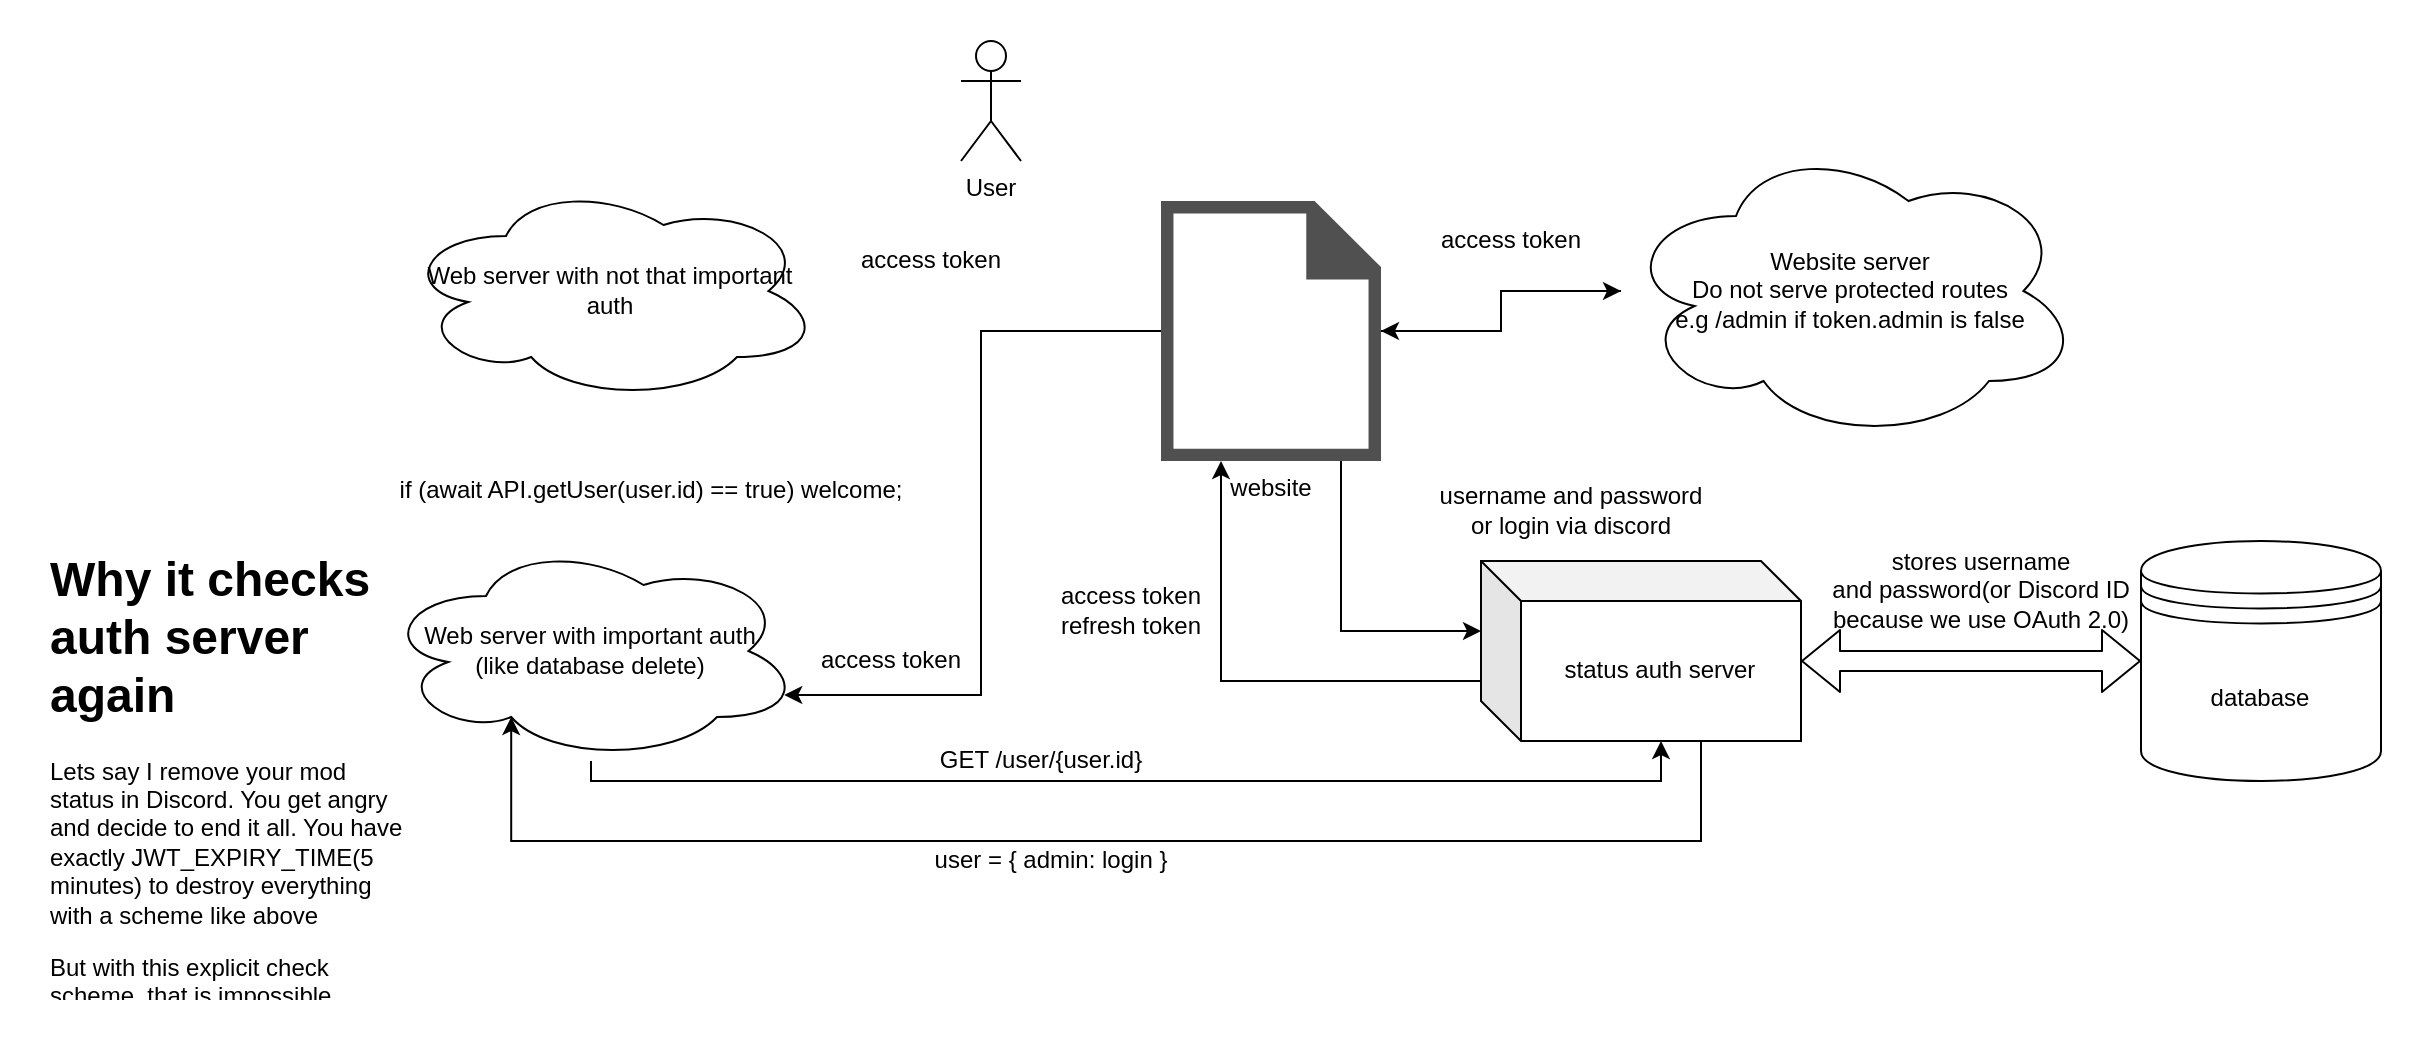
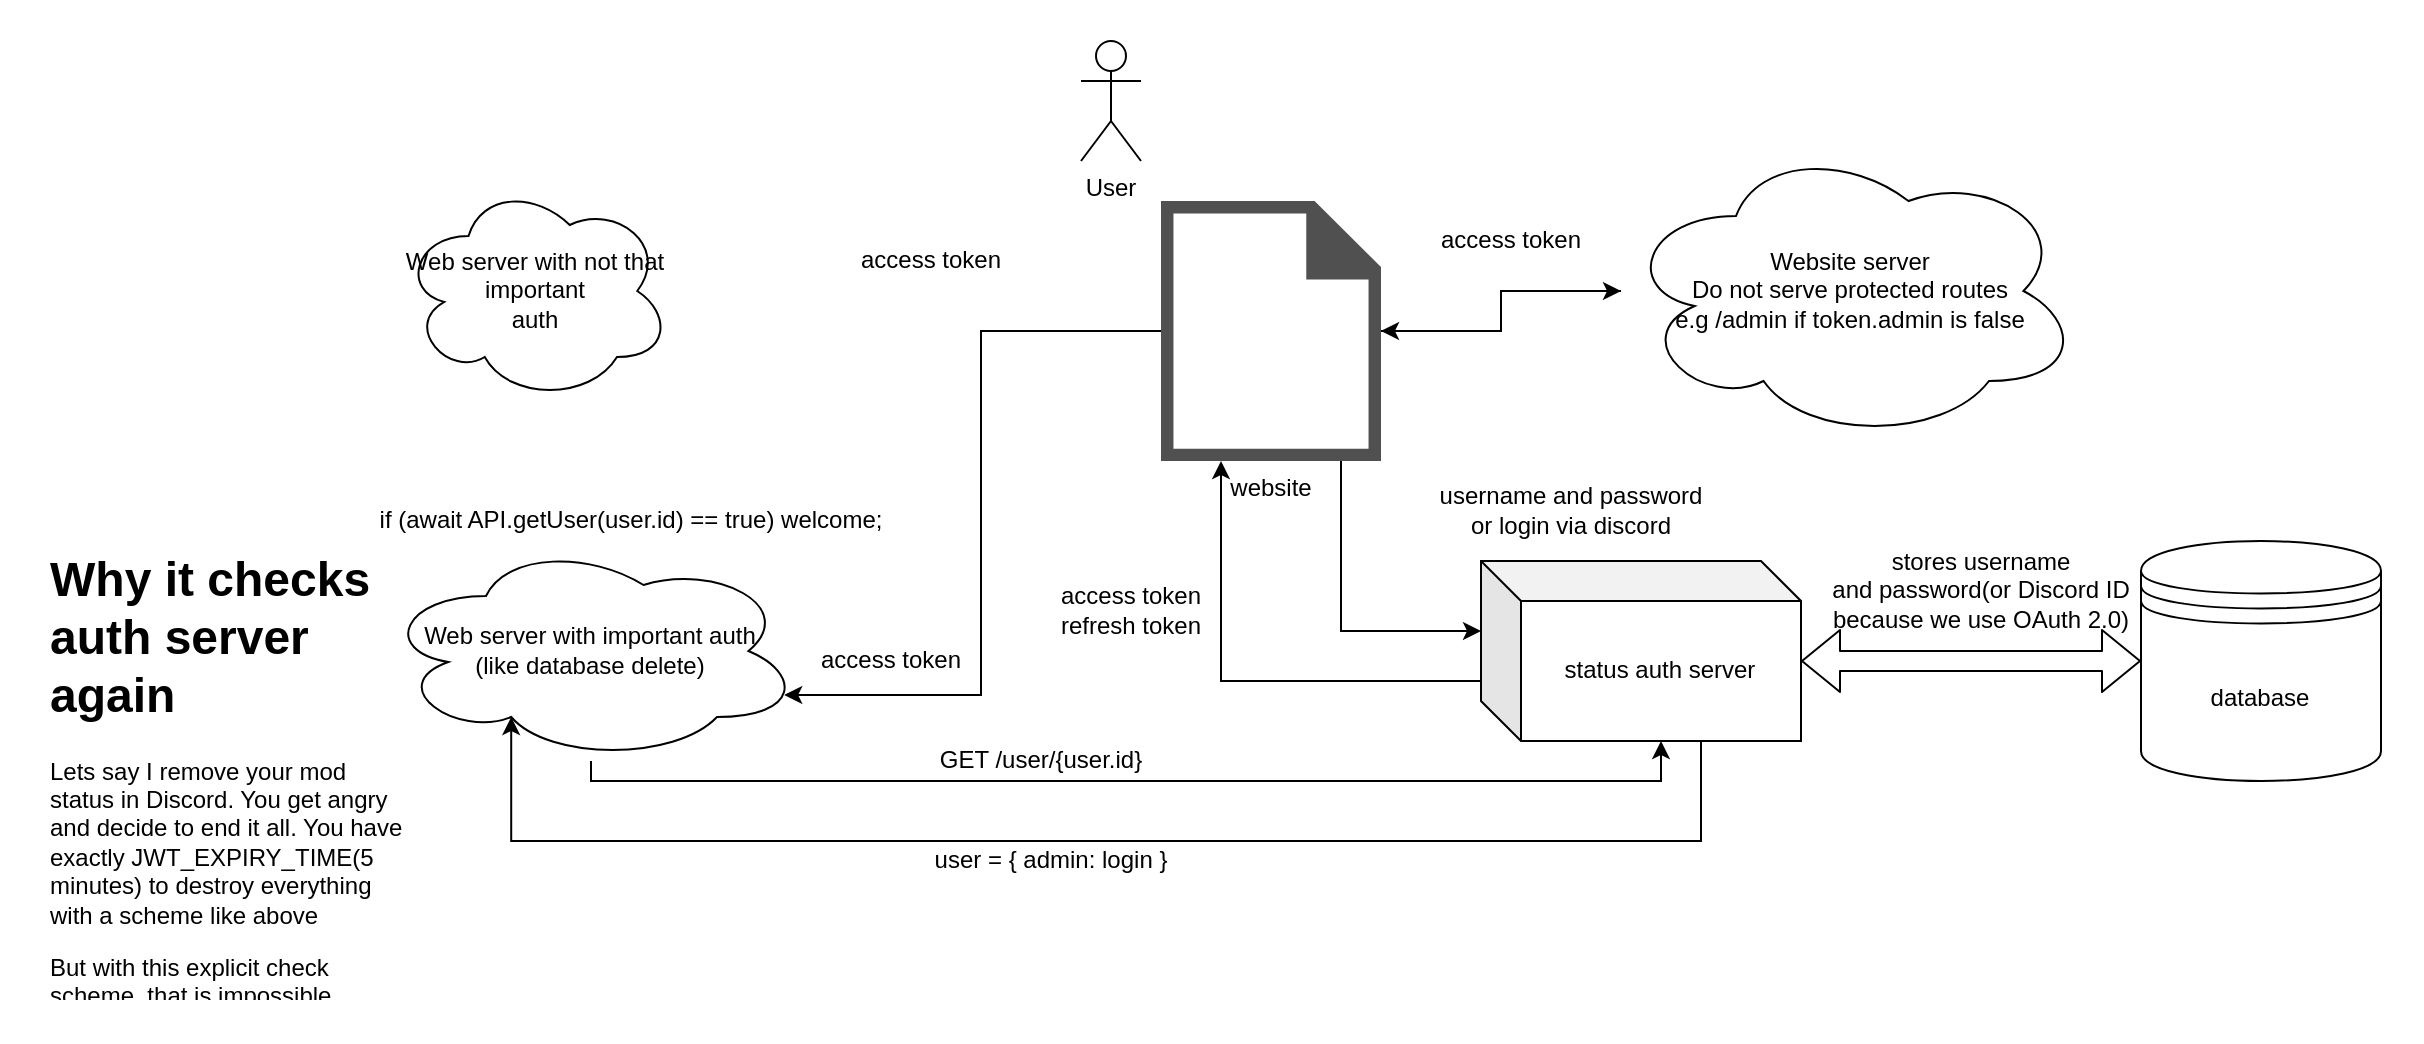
  <mxCell id="0" />
  <mxCell id="1" parent="0" />
  <mxCell id="2" value="database" style="shape=datastore;whiteSpace=wrap;html=1;" parent="1" vertex="1"><mxGeometry x="1070" y="270" width="120" height="120" as="geometry" /></mxCell>
  <mxCell id="3" style="edgeStyle=orthogonalEdgeStyle;rounded=0;orthogonalLoop=1;jettySize=auto;html=1;" parent="1" source="5" target="13" edge="1"><mxGeometry relative="1" as="geometry"><Array as="points"><mxPoint x="610" y="340" /></Array></mxGeometry></mxCell>
  <mxCell id="4" style="edgeStyle=orthogonalEdgeStyle;rounded=0;orthogonalLoop=1;jettySize=auto;html=1;entryX=0.31;entryY=0.8;entryDx=0;entryDy=0;entryPerimeter=0;" parent="1" source="5" target="20" edge="1"><mxGeometry relative="1" as="geometry"><Array as="points"><mxPoint x="850" y="420" /><mxPoint x="255" y="420" /></Array></mxGeometry></mxCell>
  <mxCell id="5" value="status auth server" style="shape=cube;whiteSpace=wrap;html=1;boundedLbl=1;backgroundOutline=1;darkOpacity=0.05;darkOpacity2=0.1;" parent="1" vertex="1"><mxGeometry x="740" y="280" width="160" height="90" as="geometry" /></mxCell>
  <mxCell id="6" value="" style="shape=flexArrow;endArrow=classic;startArrow=classic;html=1;entryX=0;entryY=0.5;entryDx=0;entryDy=0;" parent="1" target="2" edge="1"><mxGeometry width="100" height="100" relative="1" as="geometry"><mxPoint x="900" y="330" as="sourcePoint" /><mxPoint x="950" y="350" as="targetPoint" /></mxGeometry></mxCell>
  <mxCell id="7" style="edgeStyle=orthogonalEdgeStyle;rounded=0;orthogonalLoop=1;jettySize=auto;html=1;" parent="1" source="8" target="13" edge="1"><mxGeometry relative="1" as="geometry" /></mxCell>
  <mxCell id="8" value="Website server&lt;br&gt;Do not serve protected routes&lt;br&gt;e.g /admin if token.admin is false" style="ellipse;shape=cloud;whiteSpace=wrap;html=1;" parent="1" vertex="1"><mxGeometry x="810" y="70" width="230" height="150" as="geometry" /></mxCell>
- <mxCell id="9" value="User" style="shape=umlActor;verticalLabelPosition=bottom;verticalAlign=top;html=1;outlineConnect=0;" parent="1" vertex="1"><mxGeometry x="480" y="20" width="30" height="60" as="geometry" /></mxCell>
+ <mxCell id="9" value="User" style="shape=umlActor;verticalLabelPosition=bottom;verticalAlign=top;html=1;outlineConnect=0;" parent="1" vertex="1"><mxGeometry x="540" y="20" width="30" height="60" as="geometry" /></mxCell>
  <mxCell id="10" style="edgeStyle=orthogonalEdgeStyle;rounded=0;orthogonalLoop=1;jettySize=auto;html=1;" parent="1" source="13" target="8" edge="1"><mxGeometry relative="1" as="geometry" /></mxCell>
  <mxCell id="11" style="edgeStyle=orthogonalEdgeStyle;rounded=0;orthogonalLoop=1;jettySize=auto;html=1;entryX=0;entryY=0;entryDx=0;entryDy=35;entryPerimeter=0;" parent="1" source="13" target="5" edge="1"><mxGeometry relative="1" as="geometry"><Array as="points"><mxPoint x="670" y="315" /></Array></mxGeometry></mxCell>
  <mxCell id="12" style="edgeStyle=orthogonalEdgeStyle;rounded=0;orthogonalLoop=1;jettySize=auto;html=1;entryX=0.96;entryY=0.7;entryDx=0;entryDy=0;entryPerimeter=0;" parent="1" source="13" target="20" edge="1"><mxGeometry relative="1" as="geometry"><Array as="points"><mxPoint x="490" y="165" /><mxPoint x="490" y="347" /></Array></mxGeometry></mxCell>
  <mxCell id="13" value="website" style="pointerEvents=1;shadow=0;dashed=0;html=1;strokeColor=none;fillColor=#505050;labelPosition=center;verticalLabelPosition=bottom;verticalAlign=top;outlineConnect=0;align=center;shape=mxgraph.office.concepts.document_blank;" parent="1" vertex="1"><mxGeometry x="580" y="100" width="110" height="130" as="geometry" /></mxCell>
  <mxCell id="14" value="access token" style="text;html=1;align=center;verticalAlign=middle;resizable=0;points=[];autosize=1;strokeColor=none;" parent="1" vertex="1"><mxGeometry x="710" y="110" width="90" height="20" as="geometry" /></mxCell>
  <mxCell id="15" value="access token&lt;br&gt;refresh token" style="text;html=1;align=center;verticalAlign=middle;resizable=0;points=[];autosize=1;strokeColor=none;" parent="1" vertex="1"><mxGeometry x="520" y="290" width="90" height="30" as="geometry" /></mxCell>
  <mxCell id="16" value="stores username&lt;br&gt;and password(or Discord ID&lt;br&gt;because we use OAuth 2.0)" style="text;html=1;align=center;verticalAlign=middle;resizable=0;points=[];autosize=1;strokeColor=none;" parent="1" vertex="1"><mxGeometry x="910" y="270" width="160" height="50" as="geometry" /></mxCell>
  <mxCell id="17" value="username and password&lt;br&gt;or login via discord" style="text;html=1;align=center;verticalAlign=middle;resizable=0;points=[];autosize=1;strokeColor=none;" parent="1" vertex="1"><mxGeometry x="710" y="240" width="150" height="30" as="geometry" /></mxCell>
- <mxCell id="18" value="Web server with not that important&lt;br&gt;auth" style="ellipse;shape=cloud;whiteSpace=wrap;html=1;" parent="1" vertex="1"><mxGeometry x="200" y="90" width="210" height="110" as="geometry" /></mxCell>
+ <mxCell id="18" value="Web server with not that important&lt;br&gt;auth" style="ellipse;shape=cloud;whiteSpace=wrap;html=1;" parent="1" vertex="1"><mxGeometry x="200" y="90" width="135" height="110" as="geometry" /></mxCell>
  <mxCell id="19" style="edgeStyle=orthogonalEdgeStyle;rounded=0;orthogonalLoop=1;jettySize=auto;html=1;entryX=0;entryY=0;entryDx=90;entryDy=90;entryPerimeter=0;" parent="1" source="20" target="5" edge="1"><mxGeometry relative="1" as="geometry"><Array as="points"><mxPoint x="295" y="390" /><mxPoint x="830" y="390" /></Array></mxGeometry></mxCell>
  <mxCell id="20" value="Web server with important auth&lt;br&gt;(like database delete)" style="ellipse;shape=cloud;whiteSpace=wrap;html=1;" parent="1" vertex="1"><mxGeometry x="190" y="270" width="210" height="110" as="geometry" /></mxCell>
  <mxCell id="21" value="access token" style="text;html=1;align=center;verticalAlign=middle;resizable=0;points=[];autosize=1;strokeColor=none;" parent="1" vertex="1"><mxGeometry y="120" width="90" height="20" as="geometry" x="420" /></mxCell>
  <mxCell id="22" value="access token" style="text;html=1;align=center;verticalAlign=middle;resizable=0;points=[];autosize=1;strokeColor=none;" parent="1" vertex="1"><mxGeometry x="400" y="320" width="90" height="20" as="geometry" /></mxCell>
- <mxCell id="23" value="if (await API.getUser(user.id) == true) welcome;" style="text;html=1;align=center;verticalAlign=middle;resizable=0;points=[];autosize=1;strokeColor=none;" parent="1" vertex="1"><mxGeometry x="190" y="235" width="270" height="20" as="geometry" /></mxCell>
+ <mxCell id="23" value="if (await API.getUser(user.id) == true) welcome;" style="text;html=1;align=center;verticalAlign=middle;resizable=0;points=[];autosize=1;strokeColor=none;" parent="1" vertex="1"><mxGeometry x="180" y="250" width="270" height="20" as="geometry" /></mxCell>
  <mxCell id="24" value="GET /user/{user.id}" style="text;html=1;align=center;verticalAlign=middle;resizable=0;points=[];autosize=1;strokeColor=none;" parent="1" vertex="1"><mxGeometry x="460" y="370" width="120" height="20" as="geometry" /></mxCell>
  <mxCell id="25" value="user = { admin: login }" style="text;html=1;align=center;verticalAlign=middle;resizable=0;points=[];autosize=1;strokeColor=none;" parent="1" vertex="1"><mxGeometry x="460" y="420" width="130" height="20" as="geometry" /></mxCell>
  <mxCell id="26" value="&lt;h1&gt;Why it checks auth server again&lt;/h1&gt;&lt;p&gt;Lets say I remove your mod status in Discord. You get angry and decide to end it all. You have exactly JWT_EXPIRY_TIME(5 minutes) to destroy everything with a scheme like above&lt;/p&gt;&lt;p&gt;But with this explicit check scheme, that is impossible.&lt;/p&gt;" style="text;html=1;strokeColor=none;fillColor=none;spacing=5;spacingTop=-20;whiteSpace=wrap;overflow=hidden;rounded=0;" parent="1" vertex="1"><mxGeometry x="20" y="270" width="190" height="230" as="geometry" /></mxCell>
